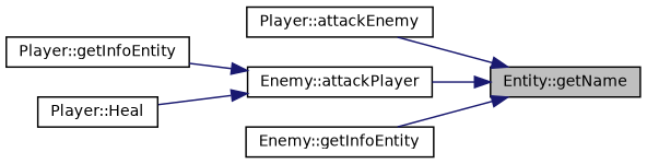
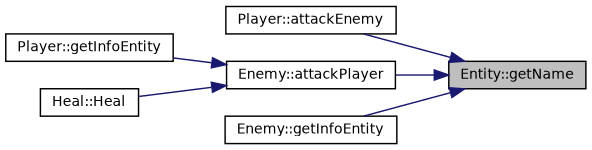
  digraph {
    rankdir=RL
    node [color=black fillcolor=white fontname=Helvetica fontsize=10 shape=record style=filled]
    edge [color=midnightblue dir=back fontname=Helvetica fontsize=10 labelfontname=Helvetica labelfontsize=10 style=solid]
    n1 [fillcolor=grey75 fontcolor=black height=0.2 label="Entity::getName" width=0.4]
    n2 [height=0.2 label="Player::attackEnemy" width=0.4]
    n3 [height=0.2 label="Enemy::attackPlayer" width=0.4]
    n4 [height=0.2 label="Enemy::getInfoEntity" width=0.4]
    n5 [height=0.2 label="Player::getInfoEntity" width=0.4]
-   n6 [height=0.2 label="Player::Heal" width=0.4]
+   n6 [height=0.2 label="Heal::Heal" width=0.4]
    n1 -> n2
    n1 -> n3
    n1 -> n4
    n3 -> n5
    n3 -> n6
  }
